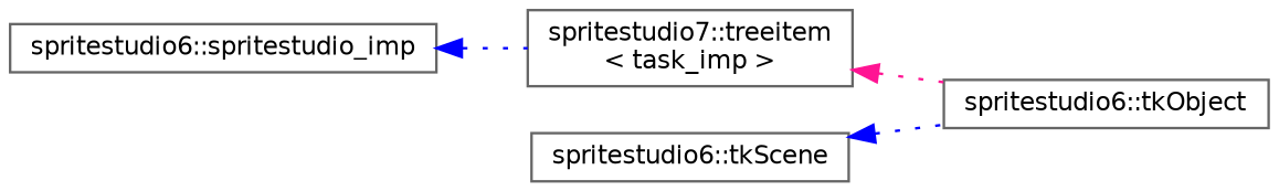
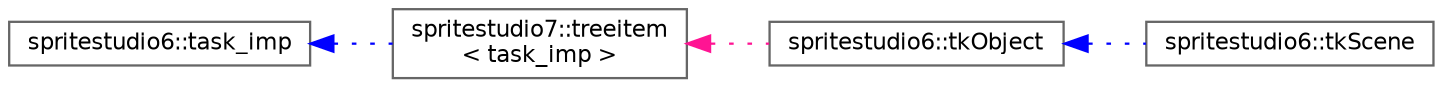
  digraph {
    rankdir=LR
    node [color=grey40 fillcolor=white fontname=Helvetica fontsize=10 shape=box style=filled]
    edge [color=blue dir=back fontname=Helvetica fontsize=10 labelfontname=Helvetica labelfontsize=10 style=dotted]
-   n1 [height=0.2 label="spritestudio6::spritestudio_imp" width=0.4]
+   n1 [height=0.2 label="spritestudio6::task_imp" width=0.4]
    n2 [height=0.2 label="spritestudio7::treeitem\l\< task_imp \>" width=0.4]
    n3 [height=0.2 label="spritestudio6::tkObject" width=0.4]
    n4 [height=0.2 label="spritestudio6::tkScene" width=0.4]
    n1 -> n2
    n2 -> n3 [color=deeppink]
-   n4 -> n3
+   n3 -> n4
  }
